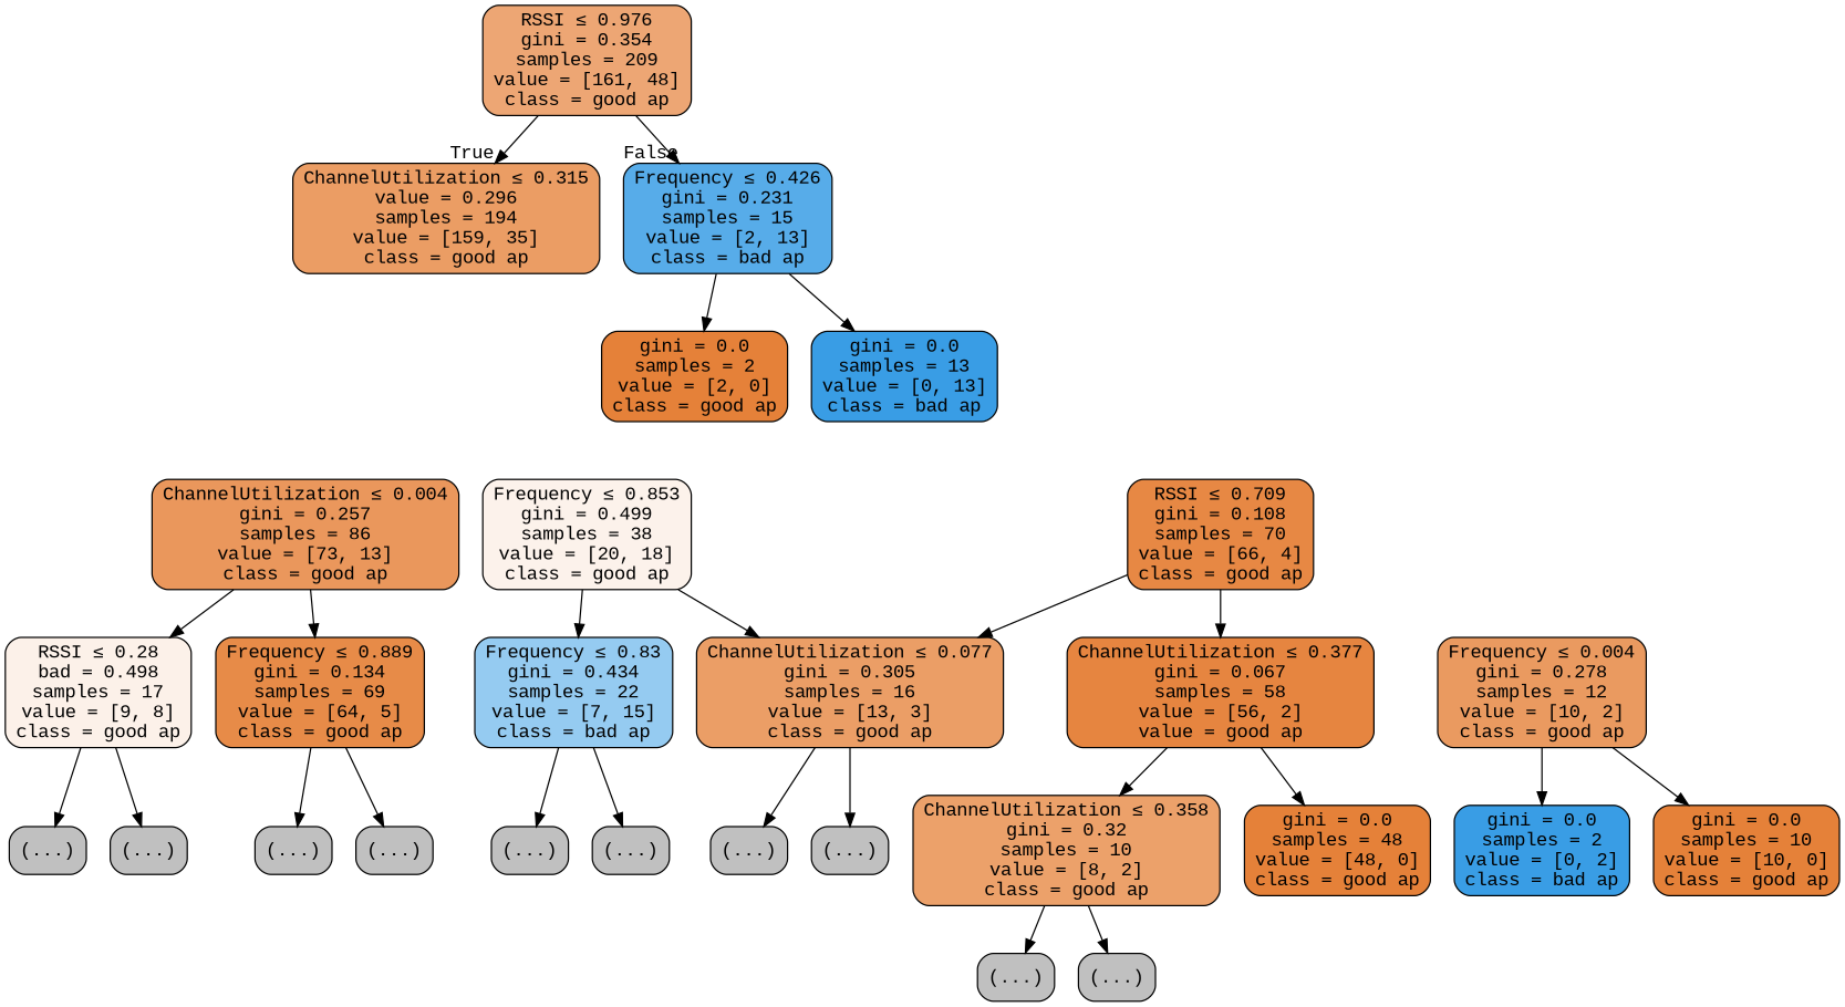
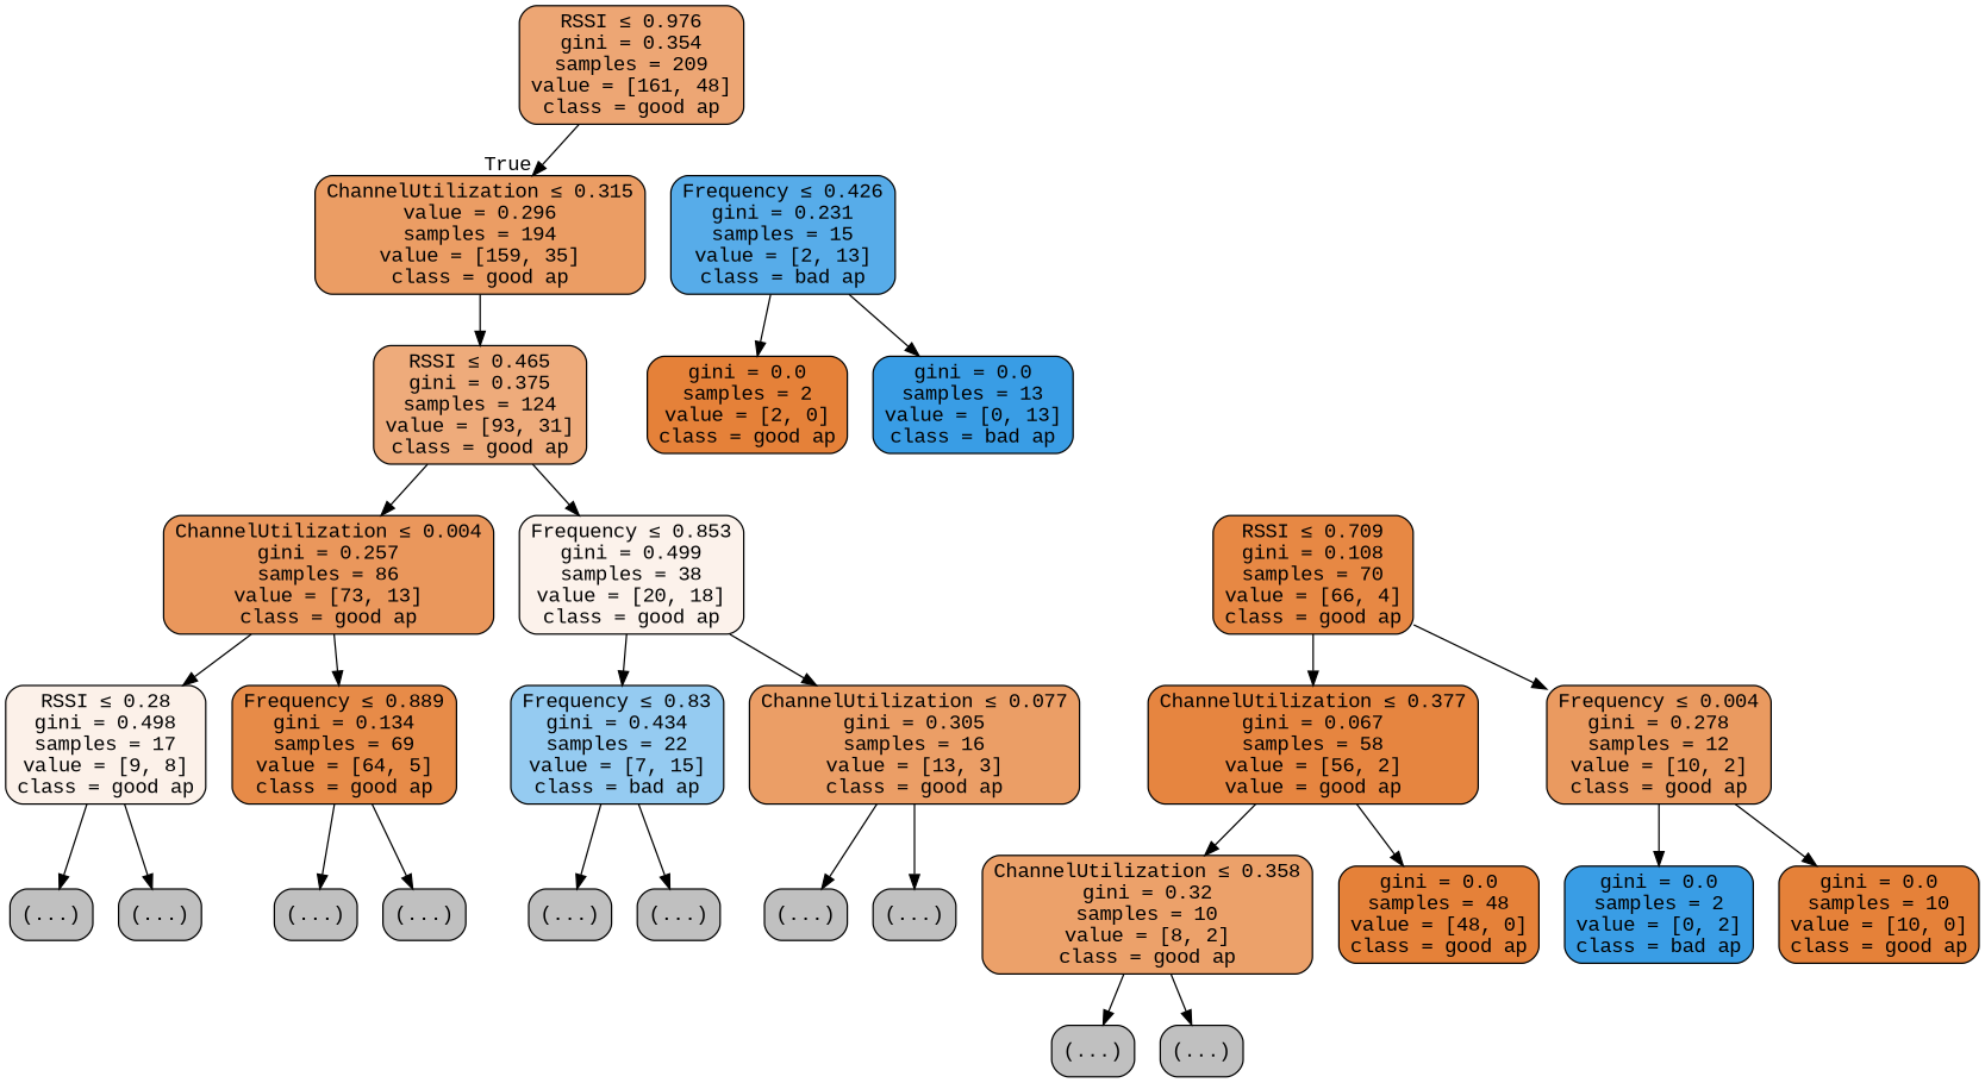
  digraph {
    fontname="Liberation Mono"
    node [color=black fillcolor="#C0C0C0" fontname="Liberation Mono" shape=box style="filled, rounded"]
    edge [fontname="Liberation Mono"]
    n1 [fillcolor="#e58139b3" label=<RSSI &le; 0.976<br/>gini = 0.354<br/>samples = 209<br/>value = [161, 48]<br/>class = good ap>]
    n2 [fillcolor="#e58139c7" label=<ChannelUtilization &le; 0.315<br/>value = 0.296<br/>samples = 194<br/>value = [159, 35]<br/>class = good ap>]
    n3 [fillcolor="#399de5d8" label=<Frequency &le; 0.426<br/>gini = 0.231<br/>samples = 15<br/>value = [2, 13]<br/>class = bad ap>]
+   n4 [fillcolor="#e58139aa" label=<RSSI &le; 0.465<br/>gini = 0.375<br/>samples = 124<br/>value = [93, 31]<br/>class = good ap>]
    n5 [fillcolor="#e58139ff" label=<gini = 0.0<br/>samples = 2<br/>value = [2, 0]<br/>class = good ap>]
    n6 [fillcolor="#399de5ff" label=<gini = 0.0<br/>samples = 13<br/>value = [0, 13]<br/>class = bad ap>]
    n7 [fillcolor="#e58139d2" label=<ChannelUtilization &le; 0.004<br/>gini = 0.257<br/>samples = 86<br/>value = [73, 13]<br/>class = good ap>]
    n8 [fillcolor="#e5813919" label=<Frequency &le; 0.853<br/>gini = 0.499<br/>samples = 38<br/>value = [20, 18]<br/>class = good ap>]
    n9 [fillcolor="#e58139f0" label=<RSSI &le; 0.709<br/>gini = 0.108<br/>samples = 70<br/>value = [66, 4]<br/>class = good ap>]
    n10 [fillcolor="#e58139f6" label=<ChannelUtilization &le; 0.377<br/>gini = 0.067<br/>samples = 58<br/>value = [56, 2]<br/>value = good ap>]
    n11 [fillcolor="#e58139cc" label=<Frequency &le; 0.004<br/>gini = 0.278<br/>samples = 12<br/>value = [10, 2]<br/>class = good ap>]
-   n12 [fillcolor="#e581391c" label=<RSSI &le; 0.28<br/>bad = 0.498<br/>samples = 17<br/>value = [9, 8]<br/>class = good ap>]
+   n12 [fillcolor="#e581391c" label=<RSSI &le; 0.28<br/>gini = 0.498<br/>samples = 17<br/>value = [9, 8]<br/>class = good ap>]
    n13 [fillcolor="#e58139eb" label=<Frequency &le; 0.889<br/>gini = 0.134<br/>samples = 69<br/>value = [64, 5]<br/>class = good ap>]
    n14 [fillcolor="#399de588" label=<Frequency &le; 0.83<br/>gini = 0.434<br/>samples = 22<br/>value = [7, 15]<br/>class = bad ap>]
    n15 [fillcolor="#e58139c4" label=<ChannelUtilization &le; 0.077<br/>gini = 0.305<br/>samples = 16<br/>value = [13, 3]<br/>class = good ap>]
    n16 [label="(...)"]
    n17 [label="(...)"]
    n18 [label="(...)"]
    n19 [label="(...)"]
    n20 [label="(...)"]
    n21 [label="(...)"]
    n22 [label="(...)"]
    n23 [label="(...)"]
    n24 [fillcolor="#e58139bf" label=<ChannelUtilization &le; 0.358<br/>gini = 0.32<br/>samples = 10<br/>value = [8, 2]<br/>class = good ap>]
    n25 [fillcolor="#e58139ff" label=<gini = 0.0<br/>samples = 48<br/>value = [48, 0]<br/>class = good ap>]
    n26 [fillcolor="#399de5ff" label=<gini = 0.0<br/>samples = 2<br/>value = [0, 2]<br/>class = bad ap>]
    n27 [fillcolor="#e58139ff" label=<gini = 0.0<br/>samples = 10<br/>value = [10, 0]<br/>class = good ap>]
    n28 [label="(...)"]
    n29 [label="(...)"]
    n1 -> n2 [headlabel=True labelangle=45 labeldistance=2.5]
-   n1 -> n3 [headlabel=False labelangle=-45 labeldistance=2.5]
+   n2 -> n4
    n3 -> n5
    n3 -> n6
+   n4 -> n7
+   n4 -> n8
    n7 -> n12
    n7 -> n13
    n8 -> n14
    n8 -> n15
    n9 -> n10
-   n9 -> n15
+   n9 -> n11
    n10 -> n24
    n10 -> n25
    n11 -> n26
    n11 -> n27
    n12 -> n16
    n12 -> n17
    n13 -> n18
    n13 -> n19
    n14 -> n20
    n14 -> n21
    n15 -> n22
    n15 -> n23
    n24 -> n28
    n24 -> n29
  }
